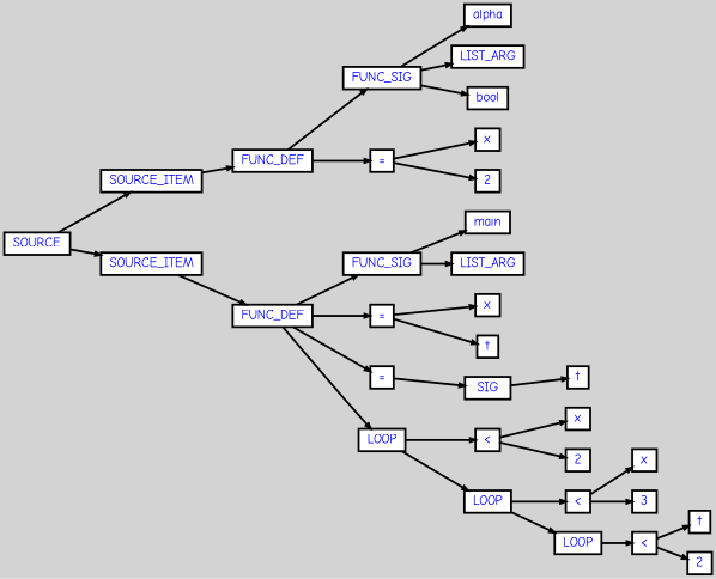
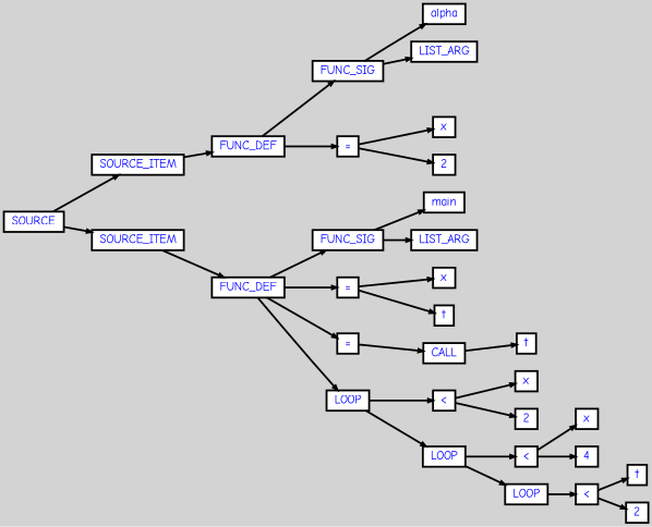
  digraph {
    bgcolor=lightgrey
    fontname="Comic Neue"
    ordering=out
    rankdir=LR
    ranksep=.4
    node [color=black fillcolor=white fixedsize=false fontcolor=blue fontname="Comic Neue" fontsize=12 shape=box style="filled, solid, bold"]
    edge [arrowsize=.5 color=black fontname="Comic Neue" style=bold]
    n1 [height=.25 label=SOURCE width=.25]
    n2 [height=.25 label=SOURCE_ITEM width=.25]
    n3 [height=.25 label=SOURCE_ITEM width=.25]
    n4 [height=.25 label=FUNC_DEF width=.25]
    n5 [height=.25 label=FUNC_DEF width=.25]
    n6 [height=.25 label=FUNC_SIG width=.25]
    n7 [height=.25 label="=" width=.25]
    n8 [height=.25 label=alpha width=.25]
    n9 [height=.25 label=LIST_ARG width=.25]
-   n10 [height=.25 label=bool width=.25]
    n11 [height=.25 label=x width=.25]
    n12 [height=.25 label=2 width=.25]
    n13 [height=.25 label=FUNC_SIG width=.25]
    n14 [height=.25 label="=" width=.25]
    n15 [height=.25 label="=" width=.25]
    n16 [height=.25 label=LOOP width=.25]
    n17 [height=.25 label=main width=.25]
    n18 [height=.25 label=LIST_ARG width=.25]
    n19 [height=.25 label=x width=.25]
    n20 [height=.25 label=t width=.25]
-   n21 [height=.25 label=SIG width=.25]
+   n21 [height=.25 label=CALL width=.25]
    n22 [height=.25 label="<" width=.25]
    n23 [height=.25 label=LOOP width=.25]
    n24 [height=.25 label=t width=.25]
    n25 [height=.25 label=x width=.25]
    n26 [height=.25 label=2 width=.25]
    n27 [height=.25 label="<" width=.25]
    n28 [height=.25 label=LOOP width=.25]
    n29 [height=.25 label=x width=.25]
-   n30 [height=.25 label=3 width=.25]
+   n30 [height=.25 label=4 width=.25]
    n31 [height=.25 label="<" width=.25]
    n32 [height=.25 label=t width=.25]
    n33 [height=.25 label=2 width=.25]
    n1 -> n2
    n1 -> n3
    n2 -> n4
    n3 -> n5
    n4 -> n6
    n4 -> n7
    n5 -> n13
    n5 -> n14
    n5 -> n15
    n5 -> n16
    n6 -> n8
    n6 -> n9
-   n6 -> n10
    n7 -> n11
    n7 -> n12
    n13 -> n17
    n13 -> n18
    n14 -> n19
    n14 -> n20
    n15 -> n21
    n16 -> n22
    n16 -> n23
    n21 -> n24
    n22 -> n25
    n22 -> n26
    n23 -> n27
    n23 -> n28
    n27 -> n29
    n27 -> n30
    n28 -> n31
    n31 -> n32
    n31 -> n33
  }
